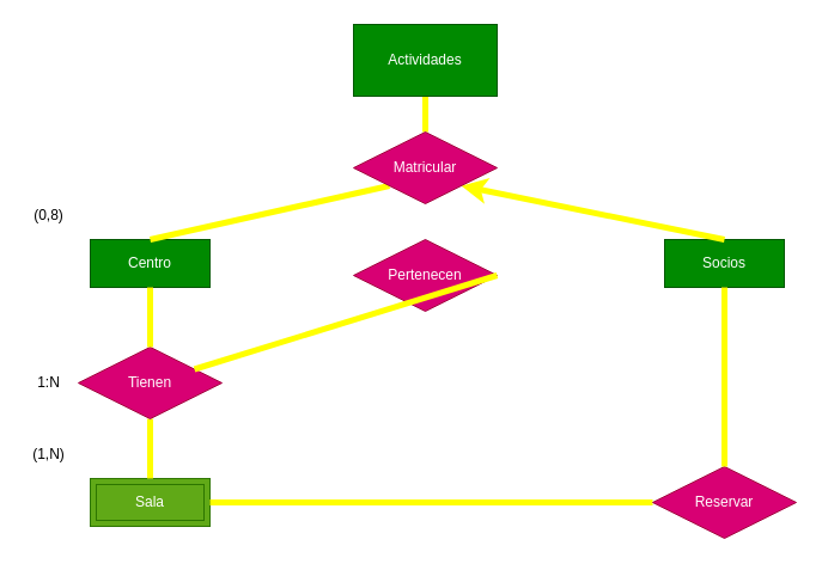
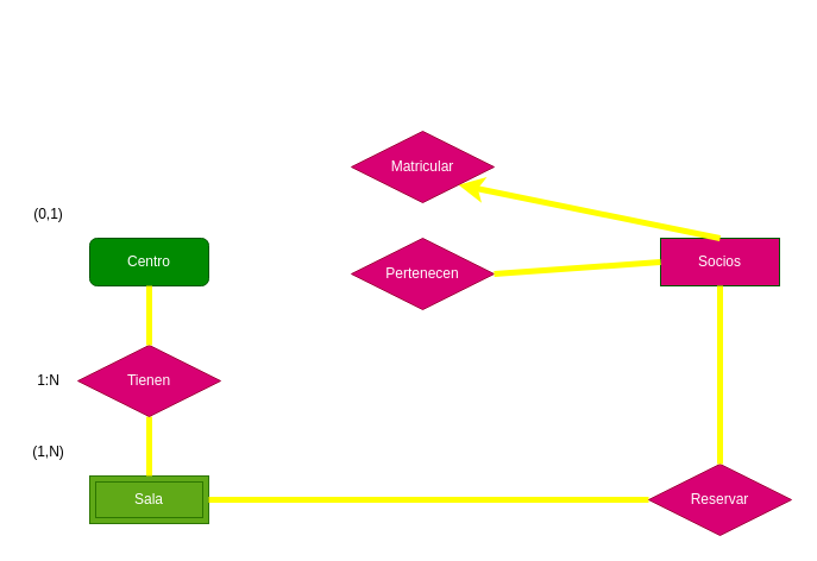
  <mxCell id="0" />
  <mxCell id="1" parent="0" />
- <mxCell id="2" value="Centro" style="whiteSpace=wrap;html=1;align=center;fillColor=#008a00;strokeColor=#005700;fontColor=#ffffff;" parent="1" vertex="1"><mxGeometry x="75" y="200" width="100" height="40" as="geometry" /></mxCell>
- <mxCell id="3" value="Socios" style="whiteSpace=wrap;html=1;align=center;fillColor=#008a00;strokeColor=#005700;fontColor=#ffffff;" parent="1" vertex="1"><mxGeometry x="555" y="200" width="100" height="40" as="geometry" /></mxCell>
- <mxCell id="4" value="" style="endArrow=none;html=1;exitX=0.5;exitY=0;exitDx=0;exitDy=0;fontColor=#1D3557;labelBackgroundColor=#F1FAEE;entryX=0;entryY=1;entryDx=0;entryDy=0;rounded=1;strokeWidth=5;strokeColor=#FFFF00;" parent="1" source="2" target="7" edge="1"><mxGeometry relative="1" as="geometry"><mxPoint x="75" y="220" as="sourcePoint" /><mxPoint x="136.579" y="205.789" as="targetPoint" /></mxGeometry></mxCell>
+ <mxCell id="2" value="Centro" style="whiteSpace=wrap;html=1;align=center;fillColor=#008a00;strokeColor=#005700;fontColor=#ffffff;rounded=1;" parent="1" vertex="1"><mxGeometry x="75" y="200" width="100" height="40" as="geometry" /></mxCell>
+ <mxCell id="3" value="Socios" style="whiteSpace=wrap;html=1;align=center;fillColor=#d80073;strokeColor=#005700;fontColor=#ffffff;" parent="1" vertex="1"><mxGeometry x="555" y="200" width="100" height="40" as="geometry" /></mxCell>
  <mxCell id="5" value="" style="endArrow=classic;html=1;exitX=0.5;exitY=0;exitDx=0;exitDy=0;fontColor=#1D3557;labelBackgroundColor=#F1FAEE;entryX=1;entryY=1;entryDx=0;entryDy=0;rounded=1;strokeWidth=5;strokeColor=#FFFF00;" parent="1" source="3" target="7" edge="1"><mxGeometry relative="1" as="geometry"><mxPoint x="135" y="250" as="sourcePoint" /><mxPoint x="195" y="205" as="targetPoint" /></mxGeometry></mxCell>
- <mxCell id="6" value="" style="edgeStyle=none;orthogonalLoop=1;jettySize=auto;html=1;endArrow=none;fontColor=#1D3557;labelBackgroundColor=#F1FAEE;rounded=1;strokeWidth=5;strokeColor=#FFFF00;" parent="1" source="7" target="8" edge="1"><mxGeometry relative="1" as="geometry" /></mxCell>
  <mxCell id="7" value="Matricular" style="shape=rhombus;perimeter=rhombusPerimeter;whiteSpace=wrap;html=1;align=center;fillColor=#d80073;strokeColor=#A50040;fontColor=#ffffff;" parent="1" vertex="1"><mxGeometry x="295" y="110" width="120" height="60" as="geometry" /></mxCell>
- <mxCell id="8" value="Actividades" style="whiteSpace=wrap;html=1;fillColor=#008a00;strokeColor=#005700;fontColor=#ffffff;" parent="1" vertex="1"><mxGeometry x="295" y="20" width="120" height="60" as="geometry" /></mxCell>
  <mxCell id="9" value="Sala" style="shape=ext;margin=3;double=1;whiteSpace=wrap;html=1;align=center;fillColor=#60a917;strokeColor=#2D7600;fontColor=#ffffff;" parent="1" vertex="1"><mxGeometry x="75" y="400" width="100" height="40" as="geometry" /></mxCell>
  <mxCell id="10" value="" style="edgeStyle=none;orthogonalLoop=1;jettySize=auto;html=1;endArrow=none;fontColor=#1D3557;labelBackgroundColor=#F1FAEE;strokeWidth=5;rounded=1;strokeColor=#FFFF00;" parent="1" source="11" target="9" edge="1"><mxGeometry relative="1" as="geometry" /></mxCell>
  <mxCell id="11" value="Tienen" style="shape=rhombus;perimeter=rhombusPerimeter;whiteSpace=wrap;html=1;align=center;fillColor=#d80073;strokeColor=#A50040;fontColor=#ffffff;" parent="1" vertex="1"><mxGeometry x="65" y="290" width="120" height="60" as="geometry" /></mxCell>
  <mxCell id="12" value="" style="endArrow=none;html=1;exitX=0.5;exitY=1;exitDx=0;exitDy=0;entryX=0.5;entryY=0;entryDx=0;entryDy=0;fontColor=#1D3557;labelBackgroundColor=#F1FAEE;rounded=1;strokeWidth=5;strokeColor=#FFFF00;" parent="1" source="2" target="11" edge="1"><mxGeometry relative="1" as="geometry"><mxPoint x="275" y="250" as="sourcePoint" /><mxPoint x="205" y="215" as="targetPoint" /></mxGeometry></mxCell>
  <mxCell id="13" value="" style="endArrow=none;html=1;entryX=1;entryY=0.5;entryDx=0;entryDy=0;exitX=0;exitY=0.5;exitDx=0;exitDy=0;fontColor=#1D3557;labelBackgroundColor=#F1FAEE;rounded=1;strokeWidth=5;strokeColor=#FFFF00;" parent="1" source="14" target="9" edge="1"><mxGeometry relative="1" as="geometry"><mxPoint x="215" y="420" as="sourcePoint" /><mxPoint x="215" y="225" as="targetPoint" /></mxGeometry></mxCell>
  <mxCell id="14" value="Reservar" style="shape=rhombus;perimeter=rhombusPerimeter;whiteSpace=wrap;html=1;align=center;fillColor=#d80073;strokeColor=#A50040;fontColor=#ffffff;" parent="1" vertex="1"><mxGeometry x="545" y="390" width="120" height="60" as="geometry" /></mxCell>
  <mxCell id="15" value="" style="endArrow=none;html=1;entryX=0.5;entryY=1;entryDx=0;entryDy=0;fontColor=#1D3557;labelBackgroundColor=#F1FAEE;rounded=1;strokeWidth=5;strokeColor=#FFFF00;exitX=0.5;exitY=0;exitDx=0;exitDy=0;" parent="1" source="14" target="3" edge="1"><mxGeometry relative="1" as="geometry"><mxPoint x="225" y="350" as="sourcePoint" /><mxPoint x="225" y="235" as="targetPoint" /></mxGeometry></mxCell>
  <mxCell id="16" value="Pertenecen" style="shape=rhombus;perimeter=rhombusPerimeter;whiteSpace=wrap;html=1;align=center;rounded=0;sketch=0;fontColor=#ffffff;strokeColor=#A50040;fillColor=#d80073;" parent="1" vertex="1"><mxGeometry x="295" y="200" width="120" height="60" as="geometry" /></mxCell>
- <mxCell id="17" value="" style="endArrow=none;html=1;exitX=1;exitY=0.5;exitDx=0;exitDy=0;fontColor=#1D3557;curved=1;labelBackgroundColor=#F1FAEE;strokeColor=#FFFF00;strokeWidth=5;" parent="1" source="16" target="11" edge="1"><mxGeometry relative="1" as="geometry"><mxPoint x="105" y="230" as="sourcePoint" /><mxPoint x="132.5" y="225" as="targetPoint" /></mxGeometry></mxCell>
- <mxCell id="18" value="&lt;font color=&quot;#000000&quot;&gt;(0,8)&lt;/font&gt;" style="text;html=1;align=center;verticalAlign=middle;resizable=0;points=[];autosize=1;strokeColor=none;" vertex="1" parent="1"><mxGeometry x="20" y="170" width="40" height="20" as="geometry" /></mxCell>
+ <mxCell id="17" value="" style="endArrow=none;html=1;exitX=1;exitY=0.5;exitDx=0;exitDy=0;fontColor=#1D3557;curved=1;labelBackgroundColor=#F1FAEE;entryX=0;entryY=0.5;entryDx=0;entryDy=0;strokeColor=#FFFF00;strokeWidth=5;" parent="1" source="16" target="3" edge="1"><mxGeometry relative="1" as="geometry"><mxPoint x="105" y="230" as="sourcePoint" /><mxPoint x="132.5" y="225" as="targetPoint" /></mxGeometry></mxCell>
+ <mxCell id="18" value="&lt;font color=&quot;#000000&quot;&gt;(0,1)&lt;/font&gt;" style="text;html=1;align=center;verticalAlign=middle;resizable=0;points=[];autosize=1;strokeColor=none;" vertex="1" parent="1"><mxGeometry x="20" y="170" width="40" height="20" as="geometry" /></mxCell>
  <mxCell id="19" value="&lt;font color=&quot;#000000&quot;&gt;(1,N)&lt;/font&gt;" style="text;html=1;align=center;verticalAlign=middle;resizable=0;points=[];autosize=1;strokeColor=none;" vertex="1" parent="1"><mxGeometry x="20" y="370" width="40" height="20" as="geometry" /></mxCell>
  <mxCell id="20" value="&lt;font color=&quot;#000000&quot;&gt;1:N&lt;/font&gt;" style="text;html=1;align=center;verticalAlign=middle;resizable=0;points=[];autosize=1;strokeColor=none;" vertex="1" parent="1"><mxGeometry x="25" y="310" width="30" height="20" as="geometry" /></mxCell>
